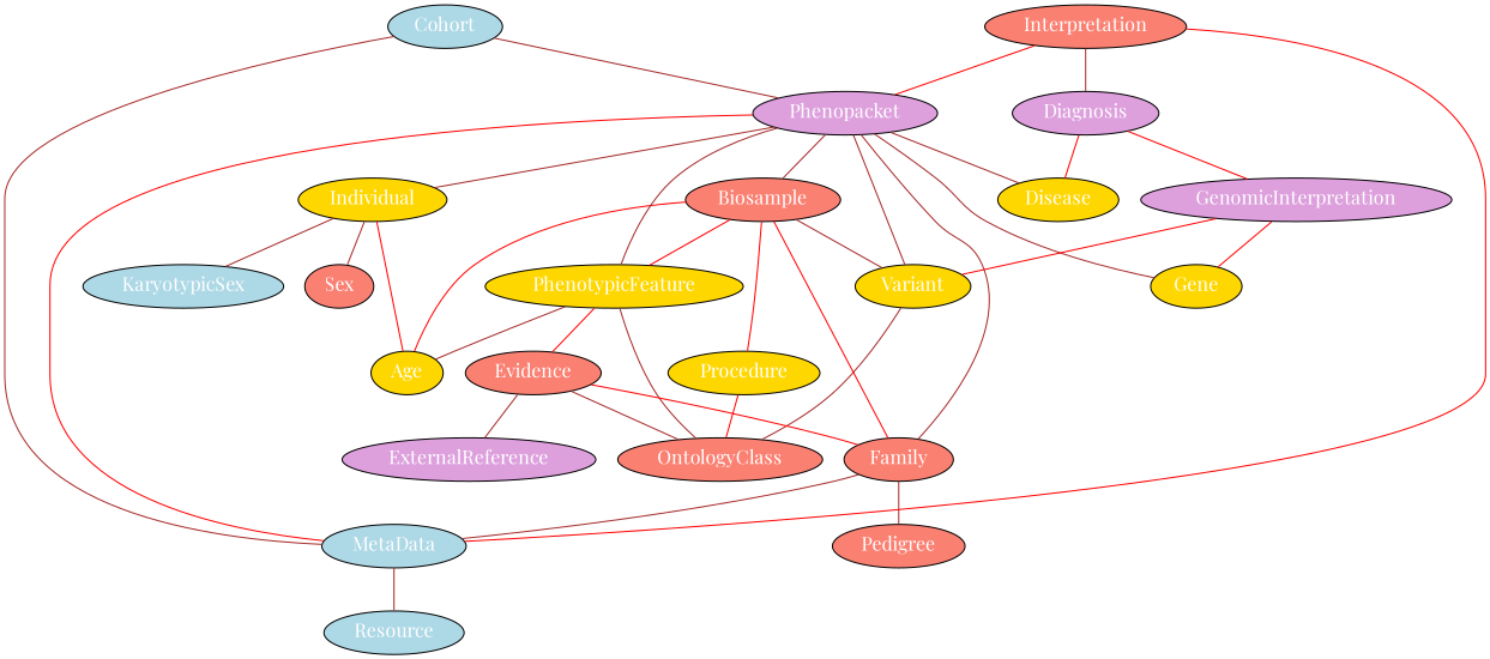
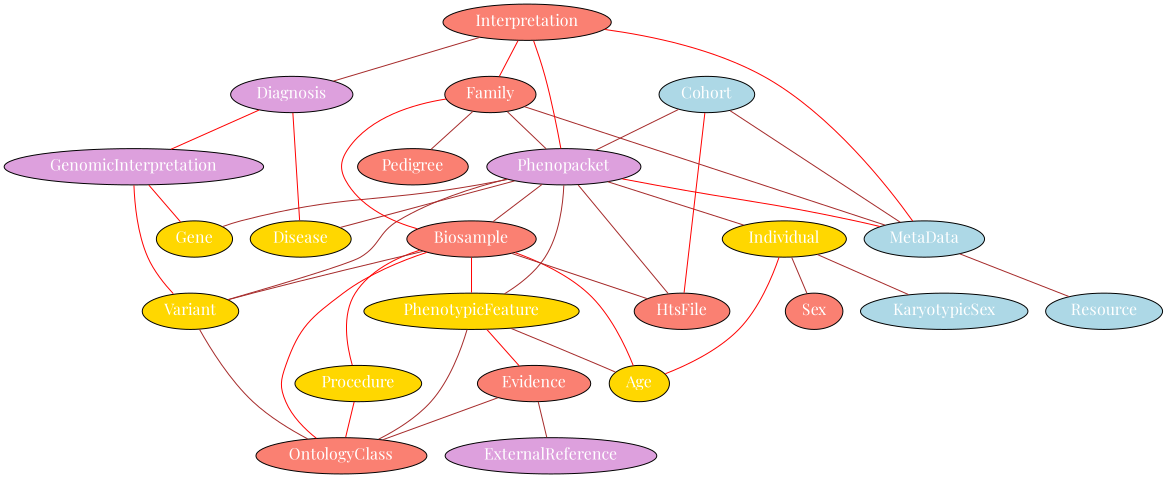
  graph {
    engine=dot
    fontname="Playfair Display"
    splines=true
    node [color=black fillcolor=salmon fontcolor=white fontname="Playfair Display" fontsize=16 style="filled,solid"]
    edge [color=brown fontname="Playfair Display"]
    MetaData [fillcolor=lightblue]
    Resource [fillcolor=lightblue]
    Age [fillcolor=gold]
    Biosample
+   HtsFile
    OntologyClass
    PhenotypicFeature [fillcolor=gold]
    Procedure [fillcolor=gold]
    Variant [fillcolor=gold]
    Disease [fillcolor=gold]
    Evidence
    ExternalReference [fillcolor=plum]
    Gene [fillcolor=gold]
    Individual [fillcolor=gold]
    KaryotypicSex [fillcolor=lightblue]
    Sex
    Pedigree
    Phenopacket [fillcolor=plum]
    Cohort [fillcolor=lightblue]
    Family
    Interpretation
    Diagnosis [fillcolor=plum]
    GenomicInterpretation [fillcolor=plum]
    subgraph sub_1 {
      label="Base types"
      Age
      Biosample
+     HtsFile
      OntologyClass
      PhenotypicFeature
      Procedure
      Variant
      Disease
      Evidence
      ExternalReference
      Gene
      Individual
      KaryotypicSex
      Sex
      Pedigree
      subgraph sub_2 {
        label="Base types"
        MetaData
        Resource
      }
    }
    subgraph sub_3 {
      label="Top-level types"
      MetaData
      Biosample
+     HtsFile
      PhenotypicFeature
      Variant
      Disease
      Gene
      Individual
      Pedigree
      Phenopacket
      Cohort
      Family
    }
    subgraph sub_4 {
      label="Interpretation types"
      MetaData
      Variant
      Disease
      Gene
      Phenopacket
      Family
      Interpretation
      Diagnosis
      GenomicInterpretation
    }
    MetaData -- Resource
    Biosample -- Age [color=red]
+   Biosample -- HtsFile
+   Biosample -- OntologyClass [color=red]
    Biosample -- PhenotypicFeature [color=red]
    Biosample -- Procedure [color=red]
    Biosample -- Variant
    PhenotypicFeature -- Age
    PhenotypicFeature -- OntologyClass
    PhenotypicFeature -- Evidence [color=red]
    Procedure -- OntologyClass [color=red]
    Variant -- OntologyClass
    Evidence -- OntologyClass
    Evidence -- ExternalReference
    Individual -- Age [color=red]
    Individual -- KaryotypicSex
    Individual -- Sex
    Phenopacket -- MetaData [color=red]
    Phenopacket -- Biosample
+   Phenopacket -- HtsFile
    Phenopacket -- PhenotypicFeature
    Phenopacket -- Variant
    Phenopacket -- Disease
    Phenopacket -- Gene
    Phenopacket -- Individual
    Cohort -- MetaData
+   Cohort -- HtsFile [color=red]
    Cohort -- Phenopacket
    Family -- MetaData
    Family -- Biosample [color=red]
    Family -- Pedigree
    Family -- Phenopacket
    Interpretation -- MetaData [color=red]
    Interpretation -- Phenopacket [color=red]
-   Evidence -- Family [color=red]
+   Interpretation -- Family [color=red]
    Interpretation -- Diagnosis
    Diagnosis -- Disease [color=red]
    Diagnosis -- GenomicInterpretation [color=red]
    GenomicInterpretation -- Variant [color=red]
    GenomicInterpretation -- Gene [color=red]
  }
